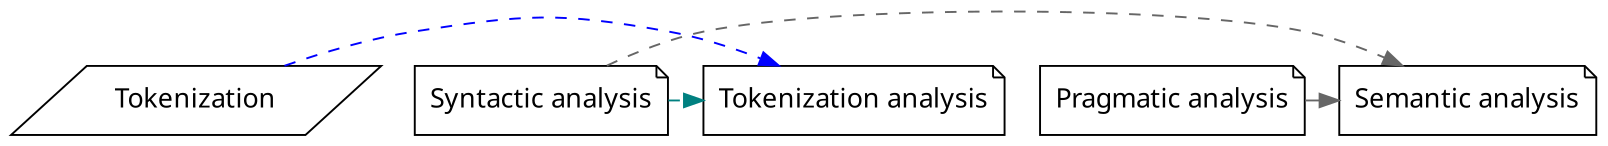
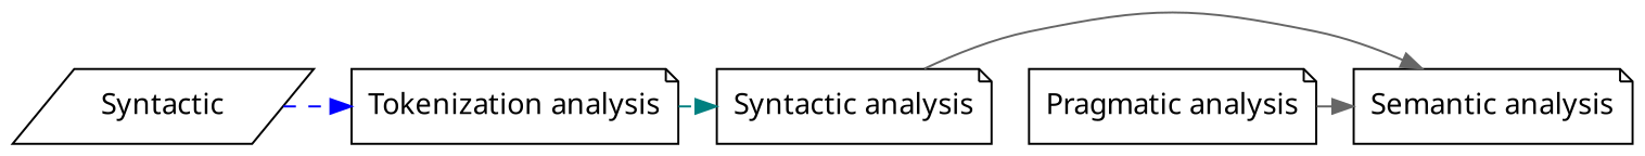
  digraph {
    fontname="Noto Sans"
    node [constrained=false fontname="Noto Sans" shape=note]
    edge [color=gray40 fontname="Noto Sans" style=dashed]
-   Tokenization [shape=parallelogram]
+   Tokenization [shape=parallelogram label=Syntactic]
    n2 [label="Tokenization analysis"]
    "Syntactic analysis"
    "Semantic analysis"
    "Pragmatic analysis"
    subgraph sub_1 {
      rank=same
      Tokenization
      n2
      "Syntactic analysis"
      "Semantic analysis"
      "Pragmatic analysis"
    }
    Tokenization -> n2 [color=blue]
-   "Syntactic analysis" -> n2 [color=teal]
-   "Syntactic analysis" -> "Semantic analysis"
+   n2 -> "Syntactic analysis" [color=teal]
+   "Syntactic analysis" -> "Semantic analysis" [style=solid]
    "Pragmatic analysis" -> "Semantic analysis" [style=solid]
  }
